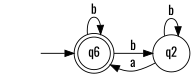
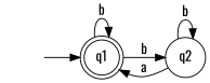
  digraph {
    fontname=Oswald
    rankdir=LR
    node [fontname=Oswald margin=0.1 shape=circle]
    edge [fontname=Oswald]
-   q1 [margin=0 shape=doublecircle label=q6]
+   q1 [margin=0 shape=doublecircle]
    q2
    " " [color=white width=0]
    q1 -> q1 [label=b]
    q1 -> q2 [label=b]
    q2 -> q1 [label=a]
    q2 -> q2 [label=b]
    " " -> q1
  }
